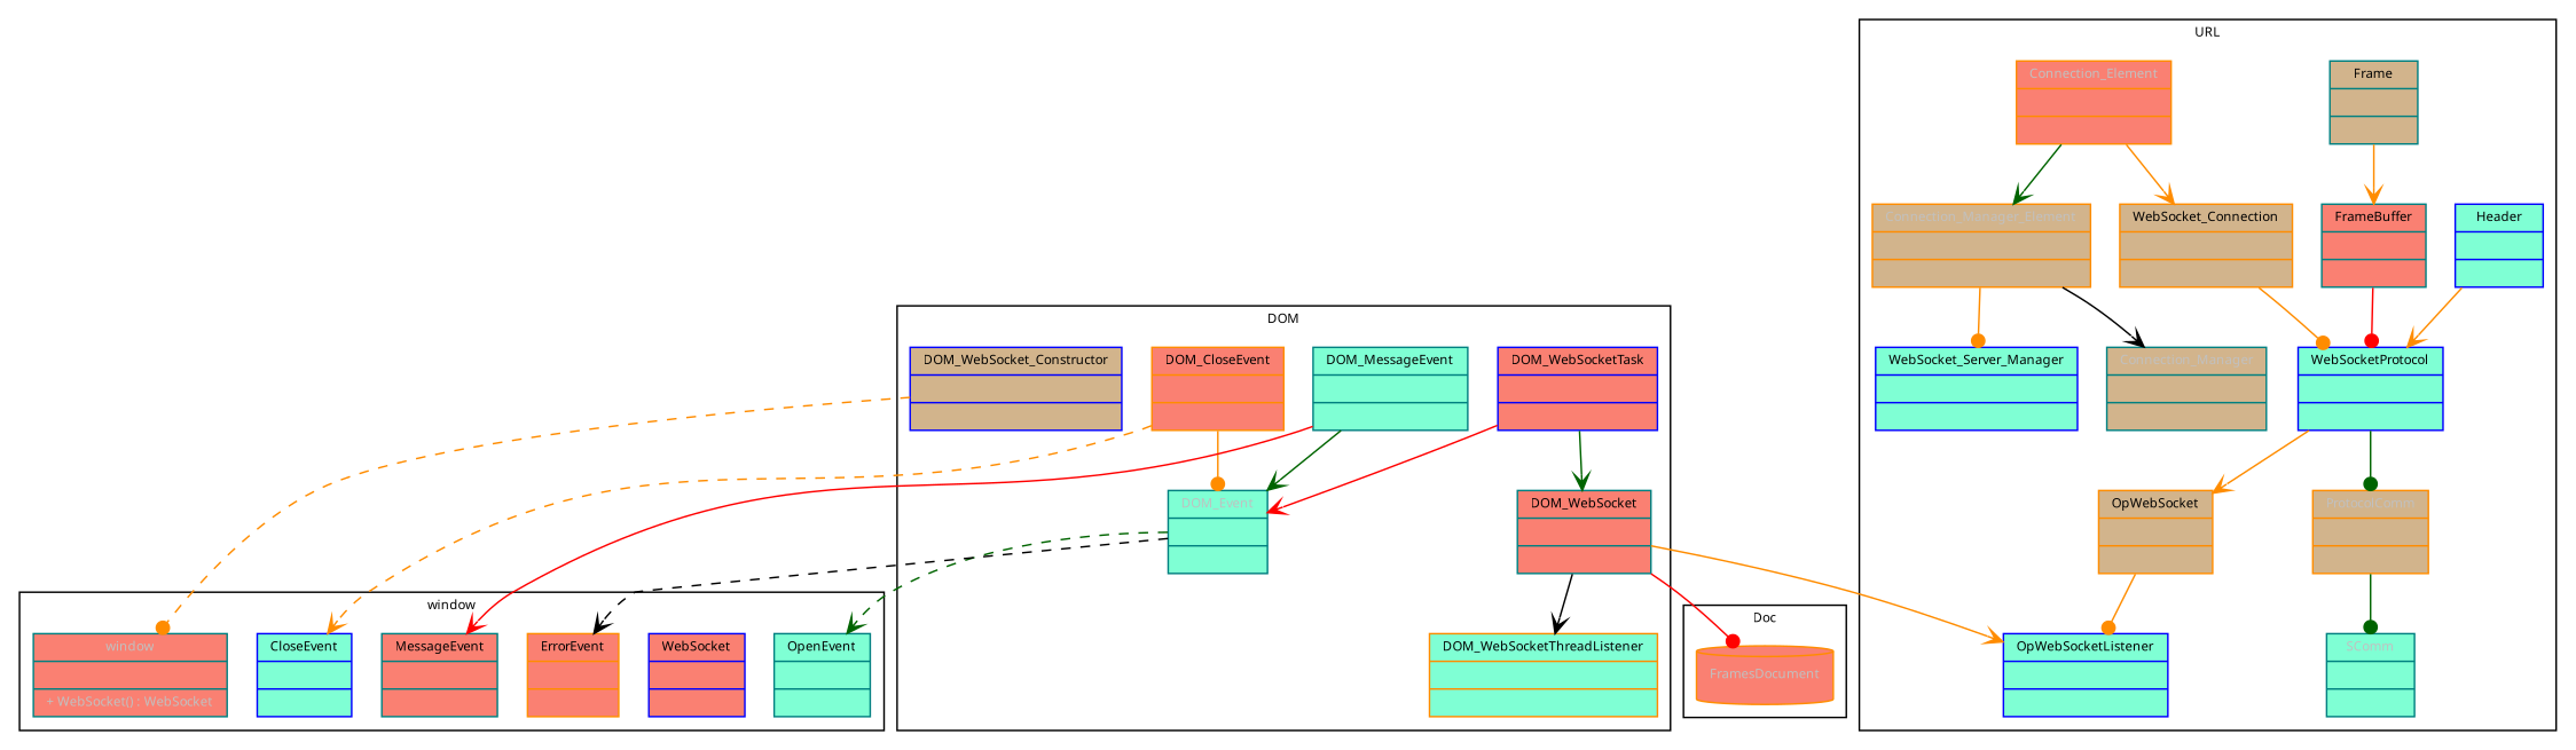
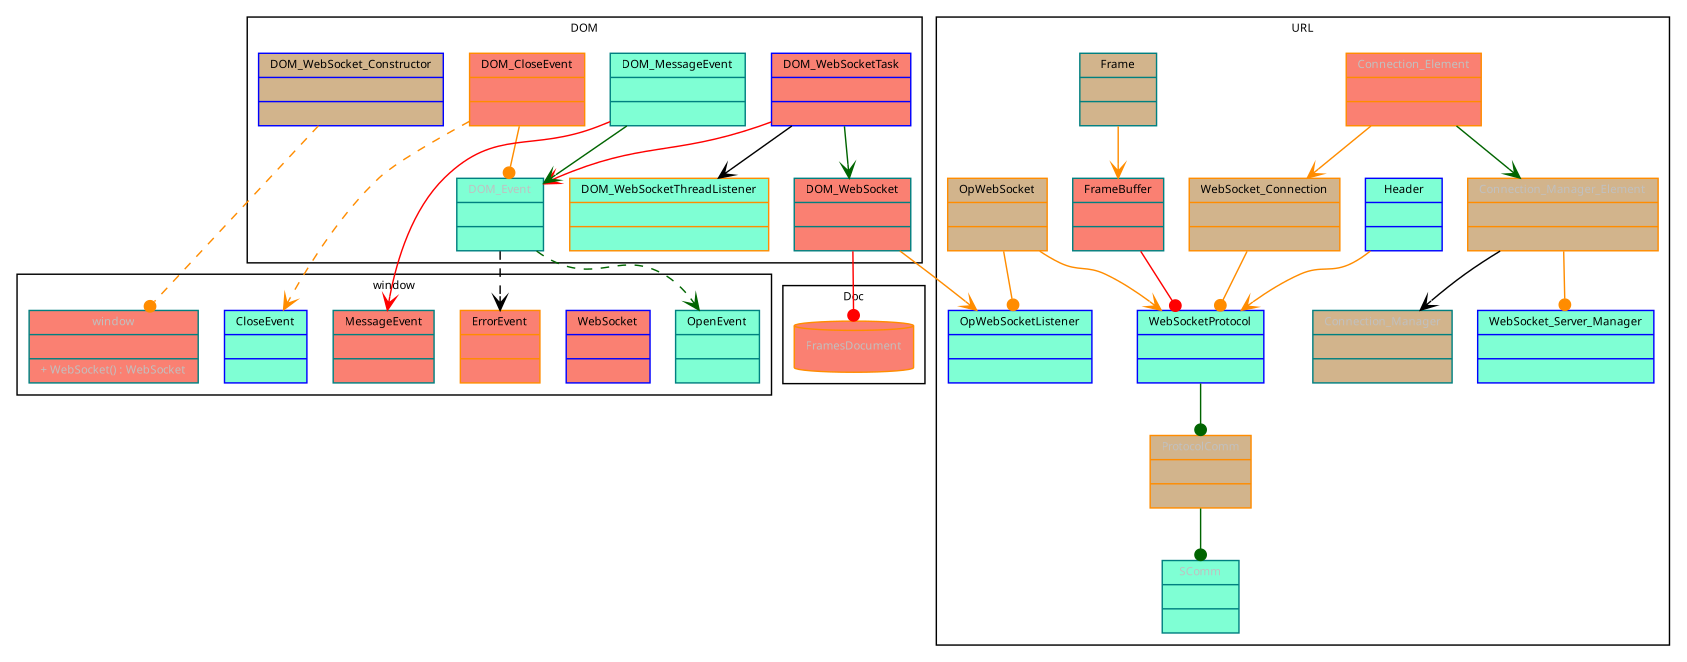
  digraph {
    fontname="Noto Sans"
    fontsize=8
    node [color=teal fillcolor=salmon fontname="Noto Sans" fontsize=8 shape=record style=filled]
    edge [arrowhead=vee color=darkorange fontname="Noto Sans" fontsize=8 style=solid]
    n1 [fontcolor=gray label="{window||+ WebSocket() : WebSocket}"]
    n2 [color=blue label="{WebSocket||}"]
    n3 [fillcolor=aquamarine label="{OpenEvent||}"]
    n4 [color=darkorange label="{ErrorEvent||}"]
    n5 [color=blue fillcolor=aquamarine label="{CloseEvent||}"]
    n6 [label="{MessageEvent||}"]
    n7 [color=blue fillcolor=tan label="{DOM_WebSocket_Constructor||}"]
    n8 [label="{DOM_WebSocket||}"]
    n9 [color=blue label="{DOM_WebSocketTask||}"]
    n10 [color=darkorange fillcolor=aquamarine label="{DOM_WebSocketThreadListener||}"]
    n11 [fillcolor=aquamarine fontcolor=gray label="{DOM_Event||}"]
    n12 [color=darkorange label="{DOM_CloseEvent||}"]
    n13 [fillcolor=aquamarine label="{DOM_MessageEvent||}"]
    n14 [color=darkorange fontcolor=gray label=FramesDocument shape=cylinder]
    n15 [color=blue fillcolor=aquamarine label="{OpWebSocketListener||}"]
    n16 [color=darkorange fillcolor=tan label="{OpWebSocket||}"]
    n17 [color=blue fillcolor=aquamarine label="{WebSocketProtocol||}"]
    n18 [color=darkorange fillcolor=tan fontcolor=gray label="{ProtocolComm||}"]
    n19 [fillcolor=aquamarine fontcolor=gray label="{SComm||}"]
    n20 [color=blue fillcolor=aquamarine label="{Header||}"]
    n21 [label="{FrameBuffer||}"]
    n22 [fillcolor=tan label="{Frame||}"]
    n23 [color=darkorange fillcolor=tan label="{WebSocket_Connection||}"]
    n24 [color=darkorange fontcolor=gray label="{Connection_Element||}"]
    n25 [color=blue fillcolor=aquamarine label="{WebSocket_Server_Manager||}"]
    n26 [color=darkorange fillcolor=tan fontcolor=gray label="{Connection_Manager_Element||}"]
    n27 [fillcolor=tan fontcolor=gray label="{Connection_Manager||}"]
    subgraph cluster_1 {
      label=window
      n1
      n2
      n3
      n4
      n5
      n6
    }
    subgraph cluster_2 {
      label=DOM
      n7
      n8
      n9
      n10
      n11
      n12
      n13
    }
    subgraph cluster_3 {
      label=Doc
      n14
    }
    subgraph cluster_4 {
      label=URL
      n15
      n16
      n17
      n18
      n19
      n20
      n21
      n22
      n23
      n24
      n25
      n26
      n27
    }
    n7 -> n1 [arrowhead=dot style=dashed]
-   n8 -> n10 [color=black]
+   n9 -> n10 [color=black]
    n8 -> n14 [arrowhead=dot color=red]
    n8 -> n15 [style=""]
    n9 -> n8 [color=darkgreen]
    n9 -> n11 [color=red]
    n11 -> n3 [color=darkgreen style=dashed]
    n11 -> n4 [color=black style=dashed]
    n12 -> n5 [style=dashed]
    n12 -> n11 [arrowhead=dot style=""]
    n13 -> n6 [color=red]
    n13 -> n11 [color=darkgreen style=""]
    n16 -> n15 [arrowhead=dot]
-   n17 -> n16 [style=""]
+   n16 -> n17 [style=""]
    n17 -> n18 [arrowhead=dot color=darkgreen style=""]
    n18 -> n19 [arrowhead=dot color=darkgreen style=""]
    n20 -> n17
    n21 -> n17 [arrowhead=dot color=red]
    n22 -> n21
    n23 -> n17 [arrowhead=dot]
    n24 -> n23 [style=""]
    n24 -> n26 [color=darkgreen]
    n26 -> n25 [arrowhead=dot style=""]
    n26 -> n27 [color=black]
  }
